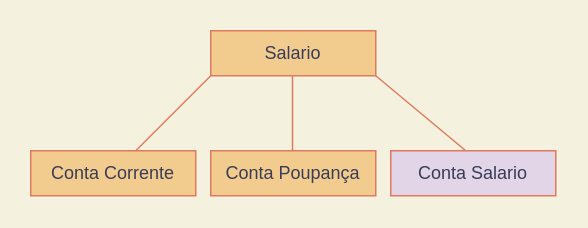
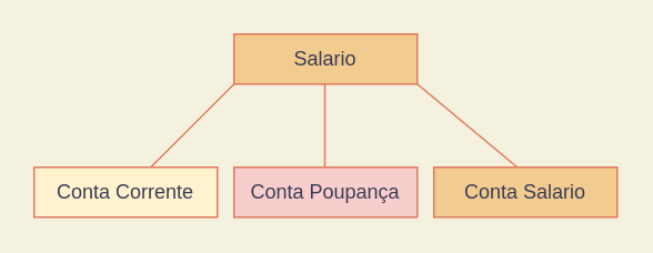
  <mxCell id="0" />
  <mxCell id="1" parent="0" />
  <mxCell id="2" value="Salario" style="rounded=0;whiteSpace=wrap;html=1;fillColor=#F2CC8F;strokeColor=#E07A5F;fontColor=#393C56;" vertex="1" parent="1"><mxGeometry x="140" y="20" width="110" height="30" as="geometry" /></mxCell>
- <mxCell id="3" value="Conta Corrente" style="rounded=0;whiteSpace=wrap;html=1;fillColor=#F2CC8F;strokeColor=#E07A5F;fontColor=#393C56;" vertex="1" parent="1"><mxGeometry x="20" y="100" width="110" height="30" as="geometry" /></mxCell>
+ <mxCell id="3" value="Conta Corrente" style="rounded=0;whiteSpace=wrap;html=1;fillColor=#fff2cc;strokeColor=#E07A5F;fontColor=#393C56;" vertex="1" parent="1"><mxGeometry x="20" y="100" width="110" height="30" as="geometry" /></mxCell>
  <mxCell id="4" value="" style="endArrow=none;html=1;rounded=0;labelBackgroundColor=#F4F1DE;strokeColor=#E07A5F;fontColor=#393C56;" edge="1" parent="1"><mxGeometry width="50" height="50" relative="1" as="geometry"><mxPoint x="90" y="100" as="sourcePoint" /><mxPoint x="140" y="50" as="targetPoint" /></mxGeometry></mxCell>
  <mxCell id="5" value="" style="endArrow=none;html=1;rounded=0;labelBackgroundColor=#F4F1DE;strokeColor=#E07A5F;fontColor=#393C56;" edge="1" parent="1"><mxGeometry width="50" height="50" relative="1" as="geometry"><mxPoint x="194.5" y="110" as="sourcePoint" /><mxPoint x="194.5" y="50" as="targetPoint" /></mxGeometry></mxCell>
- <mxCell id="6" value="Conta Poupança" style="rounded=0;whiteSpace=wrap;html=1;fillColor=#F2CC8F;strokeColor=#E07A5F;fontColor=#393C56;" vertex="1" parent="1"><mxGeometry x="140" y="100" width="110" height="30" as="geometry" /></mxCell>
+ <mxCell id="6" value="Conta Poupança" style="rounded=0;whiteSpace=wrap;html=1;fillColor=#f8cecc;strokeColor=#E07A5F;fontColor=#393C56;" vertex="1" parent="1"><mxGeometry x="140" y="100" width="110" height="30" as="geometry" /></mxCell>
  <mxCell id="7" value="" style="endArrow=none;html=1;rounded=0;labelBackgroundColor=#F4F1DE;strokeColor=#E07A5F;fontColor=#393C56;" edge="1" parent="1"><mxGeometry width="50" height="50" relative="1" as="geometry"><mxPoint x="250" y="50" as="sourcePoint" /><mxPoint x="310" y="100" as="targetPoint" /></mxGeometry></mxCell>
- <mxCell id="8" value="Conta Salario" style="rounded=0;whiteSpace=wrap;html=1;fillColor=#e1d5e7;strokeColor=#E07A5F;fontColor=#393C56;" vertex="1" parent="1"><mxGeometry x="260" y="100" width="110" height="30" as="geometry" /></mxCell>
+ <mxCell id="8" value="Conta Salario" style="rounded=0;whiteSpace=wrap;html=1;fillColor=#F2CC8F;strokeColor=#E07A5F;fontColor=#393C56;" vertex="1" parent="1"><mxGeometry x="260" y="100" width="110" height="30" as="geometry" /></mxCell>
